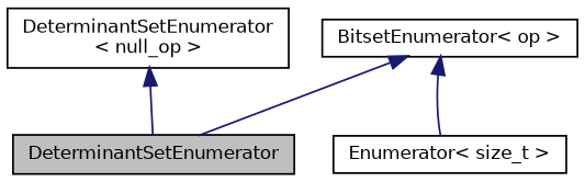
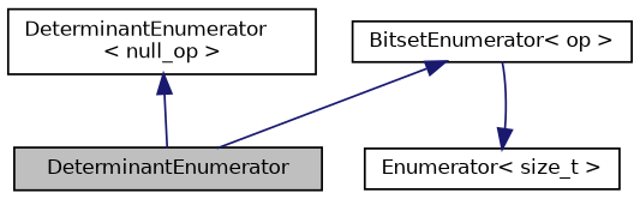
  digraph {
    node [color=black fillcolor=white fontname=Helvetica fontsize=10 shape=record style=filled]
    edge [color=midnightblue dir=back fontname=Helvetica fontsize=10 labelfontname=Helvetica labelfontsize=10 style=solid]
-   n1 [fillcolor=grey75 fontcolor=black height=0.2 label=DeterminantSetEnumerator width=0.4]
-   n2 [height=0.2 label="DeterminantSetEnumerator\l\< null_op \>" width=0.4]
+   n1 [fillcolor=grey75 fontcolor=black height=0.2 label=DeterminantEnumerator width=0.4]
+   n2 [height=0.2 label="DeterminantEnumerator\l\< null_op \>" width=0.4]
    n3 [height=0.2 label="BitsetEnumerator\< op \>" width=0.4]
    n4 [height=0.2 label="Enumerator\< size_t \>" width=0.4]
    n2 -> n1
    n3 -> n1
-   n3 -> n4
+   n4 -> n3
  }
